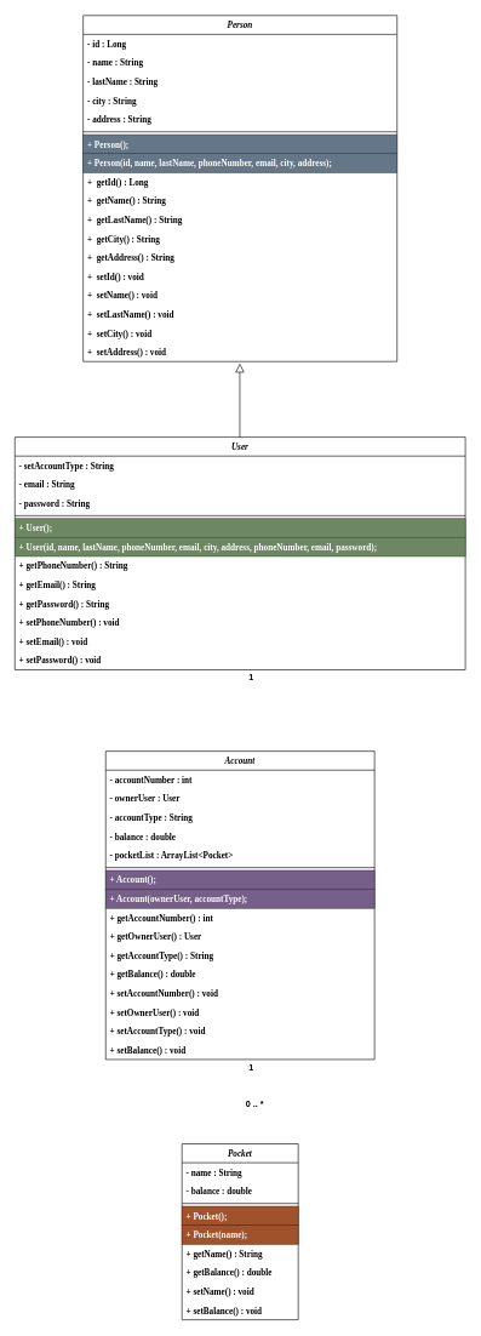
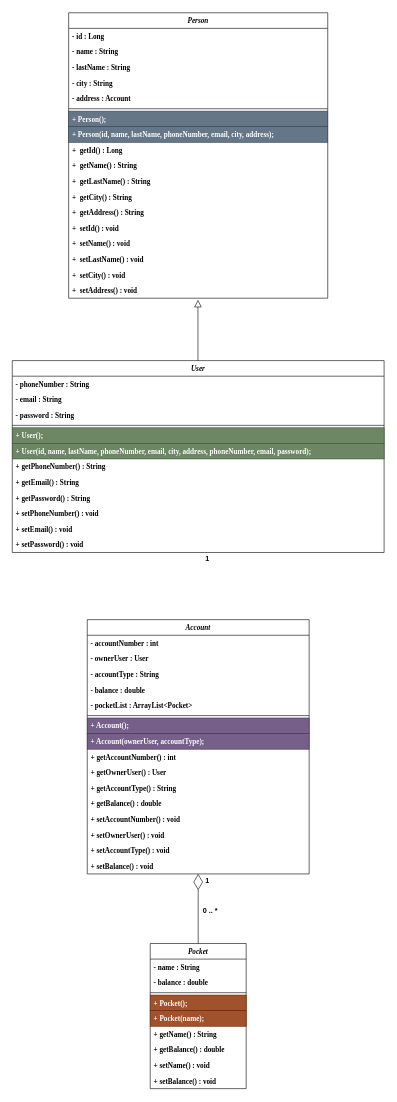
  <mxCell id="0" />
  <mxCell id="1" parent="0" />
  <mxCell id="2" value="User" style="swimlane;fontStyle=3;align=center;verticalAlign=top;childLayout=stackLayout;horizontal=1;startSize=26;horizontalStack=0;resizeParent=1;resizeLast=0;collapsible=1;marginBottom=0;rounded=0;shadow=0;strokeWidth=1;fontFamily=Georgia;" parent="1" vertex="1"><mxGeometry x="20" y="600" width="620" height="320" as="geometry"><mxRectangle x="230" y="140" width="160" height="26" as="alternateBounds" /></mxGeometry></mxCell>
- <mxCell id="3" value="- setAccountType : String" style="text;align=left;verticalAlign=top;spacingLeft=4;spacingRight=4;overflow=hidden;rotatable=0;points=[[0,0.5],[1,0.5]];portConstraint=eastwest;fontStyle=1;fontFamily=Georgia;" parent="2" vertex="1"><mxGeometry y="26" width="620" height="26" as="geometry" /></mxCell>
+ <mxCell id="3" value="- phoneNumber : String" style="text;align=left;verticalAlign=top;spacingLeft=4;spacingRight=4;overflow=hidden;rotatable=0;points=[[0,0.5],[1,0.5]];portConstraint=eastwest;fontStyle=1;fontFamily=Georgia;" parent="2" vertex="1"><mxGeometry y="26" width="620" height="26" as="geometry" /></mxCell>
  <mxCell id="4" value="- email : String" style="text;align=left;verticalAlign=top;spacingLeft=4;spacingRight=4;overflow=hidden;rotatable=0;points=[[0,0.5],[1,0.5]];portConstraint=eastwest;fontStyle=1;fontFamily=Georgia;" parent="2" vertex="1"><mxGeometry y="52" width="620" height="26" as="geometry" /></mxCell>
  <mxCell id="5" value="- password : String" style="text;align=left;verticalAlign=top;spacingLeft=4;spacingRight=4;overflow=hidden;rotatable=0;points=[[0,0.5],[1,0.5]];portConstraint=eastwest;fontStyle=1;fontFamily=Georgia;" parent="2" vertex="1"><mxGeometry y="78" width="620" height="26" as="geometry" /></mxCell>
  <mxCell id="6" value="" style="line;html=1;strokeWidth=1;align=left;verticalAlign=middle;spacingTop=-1;spacingLeft=3;spacingRight=3;rotatable=0;labelPosition=right;points=[];portConstraint=eastwest;" parent="2" vertex="1"><mxGeometry y="104" width="620" height="8" as="geometry" /></mxCell>
  <mxCell id="7" value="+ User();" style="text;align=left;verticalAlign=top;spacingLeft=4;spacingRight=4;overflow=hidden;rotatable=0;points=[[0,0.5],[1,0.5]];portConstraint=eastwest;fontStyle=1;fontFamily=Georgia;fillColor=#6d8764;strokeColor=#3A5431;fontColor=#ffffff;" parent="2" vertex="1"><mxGeometry y="112" width="620" height="26" as="geometry" /></mxCell>
  <mxCell id="8" value="+ User(id, name, lastName, phoneNumber, email, city, address, phoneNumber, email, password);" style="text;align=left;verticalAlign=top;spacingLeft=4;spacingRight=4;overflow=hidden;rotatable=0;points=[[0,0.5],[1,0.5]];portConstraint=eastwest;fontStyle=1;fontFamily=Georgia;fillColor=#6d8764;strokeColor=#3A5431;fontColor=#ffffff;" parent="2" vertex="1"><mxGeometry y="138" width="620" height="26" as="geometry" /></mxCell>
  <mxCell id="9" value="+ getPhoneNumber() : String" style="text;align=left;verticalAlign=top;spacingLeft=4;spacingRight=4;overflow=hidden;rotatable=0;points=[[0,0.5],[1,0.5]];portConstraint=eastwest;fontStyle=1;fontFamily=Georgia;" parent="2" vertex="1"><mxGeometry y="164" width="620" height="26" as="geometry" /></mxCell>
  <mxCell id="10" value="+ getEmail() : String" style="text;align=left;verticalAlign=top;spacingLeft=4;spacingRight=4;overflow=hidden;rotatable=0;points=[[0,0.5],[1,0.5]];portConstraint=eastwest;fontStyle=1;fontFamily=Georgia;" parent="2" vertex="1"><mxGeometry y="190" width="620" height="26" as="geometry" /></mxCell>
  <mxCell id="11" value="+ getPassword() : String" style="text;align=left;verticalAlign=top;spacingLeft=4;spacingRight=4;overflow=hidden;rotatable=0;points=[[0,0.5],[1,0.5]];portConstraint=eastwest;fontStyle=1;fontFamily=Georgia;" parent="2" vertex="1"><mxGeometry y="216" width="620" height="26" as="geometry" /></mxCell>
  <mxCell id="12" value="+ setPhoneNumber() : void" style="text;align=left;verticalAlign=top;spacingLeft=4;spacingRight=4;overflow=hidden;rotatable=0;points=[[0,0.5],[1,0.5]];portConstraint=eastwest;fontStyle=1;fontFamily=Georgia;" parent="2" vertex="1"><mxGeometry y="242" width="620" height="26" as="geometry" /></mxCell>
  <mxCell id="13" value="+ setEmail() : void" style="text;align=left;verticalAlign=top;spacingLeft=4;spacingRight=4;overflow=hidden;rotatable=0;points=[[0,0.5],[1,0.5]];portConstraint=eastwest;fontStyle=1;fontFamily=Georgia;" parent="2" vertex="1"><mxGeometry y="268" width="620" height="26" as="geometry" /></mxCell>
  <mxCell id="14" value="+ setPassword() : void" style="text;align=left;verticalAlign=top;spacingLeft=4;spacingRight=4;overflow=hidden;rotatable=0;points=[[0,0.5],[1,0.5]];portConstraint=eastwest;fontStyle=1;fontFamily=Georgia;" parent="2" vertex="1"><mxGeometry y="294" width="620" height="26" as="geometry" /></mxCell>
  <mxCell id="15" value="Account" style="swimlane;fontStyle=3;align=center;verticalAlign=top;childLayout=stackLayout;horizontal=1;startSize=26;horizontalStack=0;resizeParent=1;resizeLast=0;collapsible=1;marginBottom=0;rounded=0;shadow=0;strokeWidth=1;fontFamily=Georgia;" parent="1" vertex="1"><mxGeometry x="145" y="1032" width="370" height="424" as="geometry"><mxRectangle x="130" y="380" width="160" height="26" as="alternateBounds" /></mxGeometry></mxCell>
  <mxCell id="16" value="- accountNumber : int" style="text;align=left;verticalAlign=top;spacingLeft=4;spacingRight=4;overflow=hidden;rotatable=0;points=[[0,0.5],[1,0.5]];portConstraint=eastwest;fontStyle=1;fontFamily=Georgia;" parent="15" vertex="1"><mxGeometry y="26" width="370" height="26" as="geometry" /></mxCell>
  <mxCell id="17" value="- ownerUser : User" style="text;align=left;verticalAlign=top;spacingLeft=4;spacingRight=4;overflow=hidden;rotatable=0;points=[[0,0.5],[1,0.5]];portConstraint=eastwest;fontStyle=1;fontFamily=Georgia;" parent="15" vertex="1"><mxGeometry y="52" width="370" height="26" as="geometry" /></mxCell>
  <mxCell id="18" value="- accountType : String" style="text;align=left;verticalAlign=top;spacingLeft=4;spacingRight=4;overflow=hidden;rotatable=0;points=[[0,0.5],[1,0.5]];portConstraint=eastwest;fontStyle=1;fontFamily=Georgia;" parent="15" vertex="1"><mxGeometry y="78" width="370" height="26" as="geometry" /></mxCell>
  <mxCell id="19" value="- balance : double" style="text;align=left;verticalAlign=top;spacingLeft=4;spacingRight=4;overflow=hidden;rotatable=0;points=[[0,0.5],[1,0.5]];portConstraint=eastwest;fontStyle=1;fontFamily=Georgia;" parent="15" vertex="1"><mxGeometry y="104" width="370" height="26" as="geometry" /></mxCell>
  <mxCell id="20" value="- pocketList : ArrayList&lt;Pocket&gt;" style="text;align=left;verticalAlign=top;spacingLeft=4;spacingRight=4;overflow=hidden;rotatable=0;points=[[0,0.5],[1,0.5]];portConstraint=eastwest;fontStyle=1;fontFamily=Georgia;" parent="15" vertex="1"><mxGeometry y="130" width="370" height="26" as="geometry" /></mxCell>
  <mxCell id="21" value="" style="line;html=1;strokeWidth=1;align=left;verticalAlign=middle;spacingTop=-1;spacingLeft=3;spacingRight=3;rotatable=0;labelPosition=right;points=[];portConstraint=eastwest;" parent="15" vertex="1"><mxGeometry y="156" width="370" height="8" as="geometry" /></mxCell>
  <mxCell id="22" value="+ Account();" style="text;align=left;verticalAlign=top;spacingLeft=4;spacingRight=4;overflow=hidden;rotatable=0;points=[[0,0.5],[1,0.5]];portConstraint=eastwest;fontStyle=1;fontFamily=Georgia;fillColor=#76608a;strokeColor=#432D57;fontColor=#ffffff;" parent="15" vertex="1"><mxGeometry y="164" width="370" height="26" as="geometry" /></mxCell>
  <mxCell id="23" value="+ Account(ownerUser, accountType);" style="text;align=left;verticalAlign=top;spacingLeft=4;spacingRight=4;overflow=hidden;rotatable=0;points=[[0,0.5],[1,0.5]];portConstraint=eastwest;fontStyle=1;fontFamily=Georgia;fillColor=#76608a;strokeColor=#432D57;fontColor=#ffffff;" parent="15" vertex="1"><mxGeometry y="190" width="370" height="26" as="geometry" /></mxCell>
  <mxCell id="24" value="+ getAccountNumber() : int" style="text;align=left;verticalAlign=top;spacingLeft=4;spacingRight=4;overflow=hidden;rotatable=0;points=[[0,0.5],[1,0.5]];portConstraint=eastwest;fontStyle=1;fontFamily=Georgia;" parent="15" vertex="1"><mxGeometry y="216" width="370" height="26" as="geometry" /></mxCell>
  <mxCell id="25" value="+ getOwnerUser() : User" style="text;align=left;verticalAlign=top;spacingLeft=4;spacingRight=4;overflow=hidden;rotatable=0;points=[[0,0.5],[1,0.5]];portConstraint=eastwest;fontStyle=1;fontFamily=Georgia;" parent="15" vertex="1"><mxGeometry y="242" width="370" height="26" as="geometry" /></mxCell>
  <mxCell id="26" value="+ getAccountType() : String" style="text;align=left;verticalAlign=top;spacingLeft=4;spacingRight=4;overflow=hidden;rotatable=0;points=[[0,0.5],[1,0.5]];portConstraint=eastwest;fontStyle=1;fontFamily=Georgia;" parent="15" vertex="1"><mxGeometry y="268" width="370" height="26" as="geometry" /></mxCell>
  <mxCell id="27" value="+ getBalance() : double" style="text;align=left;verticalAlign=top;spacingLeft=4;spacingRight=4;overflow=hidden;rotatable=0;points=[[0,0.5],[1,0.5]];portConstraint=eastwest;fontStyle=1;fontFamily=Georgia;" parent="15" vertex="1"><mxGeometry y="294" width="370" height="26" as="geometry" /></mxCell>
  <mxCell id="28" value="+ setAccountNumber() : void" style="text;align=left;verticalAlign=top;spacingLeft=4;spacingRight=4;overflow=hidden;rotatable=0;points=[[0,0.5],[1,0.5]];portConstraint=eastwest;fontStyle=1;fontFamily=Georgia;" parent="15" vertex="1"><mxGeometry y="320" width="370" height="26" as="geometry" /></mxCell>
  <mxCell id="29" value="+ setOwnerUser() : void" style="text;align=left;verticalAlign=top;spacingLeft=4;spacingRight=4;overflow=hidden;rotatable=0;points=[[0,0.5],[1,0.5]];portConstraint=eastwest;fontStyle=1;fontFamily=Georgia;" parent="15" vertex="1"><mxGeometry y="346" width="370" height="26" as="geometry" /></mxCell>
  <mxCell id="30" value="+ setAccountType() : void" style="text;align=left;verticalAlign=top;spacingLeft=4;spacingRight=4;overflow=hidden;rotatable=0;points=[[0,0.5],[1,0.5]];portConstraint=eastwest;fontStyle=1;fontFamily=Georgia;" parent="15" vertex="1"><mxGeometry y="372" width="370" height="26" as="geometry" /></mxCell>
  <mxCell id="31" value="+ setBalance() : void" style="text;align=left;verticalAlign=top;spacingLeft=4;spacingRight=4;overflow=hidden;rotatable=0;points=[[0,0.5],[1,0.5]];portConstraint=eastwest;fontStyle=1;fontFamily=Georgia;" parent="15" vertex="1"><mxGeometry y="398" width="370" height="26" as="geometry" /></mxCell>
  <mxCell id="32" value="Person" style="swimlane;fontStyle=3;align=center;verticalAlign=top;childLayout=stackLayout;horizontal=1;startSize=26;horizontalStack=0;resizeParent=1;resizeLast=0;collapsible=1;marginBottom=0;rounded=0;shadow=0;strokeWidth=1;fontFamily=Georgia;" parent="1" vertex="1"><mxGeometry x="114" y="20" width="432" height="476" as="geometry"><mxRectangle x="550" y="140" width="160" height="26" as="alternateBounds" /></mxGeometry></mxCell>
  <mxCell id="33" value="- id : Long" style="text;align=left;verticalAlign=top;spacingLeft=4;spacingRight=4;overflow=hidden;rotatable=0;points=[[0,0.5],[1,0.5]];portConstraint=eastwest;fontStyle=1;fontFamily=Georgia;" parent="32" vertex="1"><mxGeometry y="26" width="432" height="26" as="geometry" /></mxCell>
  <mxCell id="34" value="- name : String" style="text;align=left;verticalAlign=top;spacingLeft=4;spacingRight=4;overflow=hidden;rotatable=0;points=[[0,0.5],[1,0.5]];portConstraint=eastwest;fontStyle=1;fontFamily=Georgia;" parent="32" vertex="1"><mxGeometry y="52" width="432" height="26" as="geometry" /></mxCell>
  <mxCell id="35" value="- lastName : String" style="text;align=left;verticalAlign=top;spacingLeft=4;spacingRight=4;overflow=hidden;rotatable=0;points=[[0,0.5],[1,0.5]];portConstraint=eastwest;fontStyle=1;fontFamily=Georgia;" parent="32" vertex="1"><mxGeometry y="78" width="432" height="26" as="geometry" /></mxCell>
  <mxCell id="36" value="- city : String" style="text;align=left;verticalAlign=top;spacingLeft=4;spacingRight=4;overflow=hidden;rotatable=0;points=[[0,0.5],[1,0.5]];portConstraint=eastwest;fontStyle=1;fontFamily=Georgia;" parent="32" vertex="1"><mxGeometry y="104" width="432" height="26" as="geometry" /></mxCell>
- <mxCell id="37" value="- address : String" style="text;align=left;verticalAlign=top;spacingLeft=4;spacingRight=4;overflow=hidden;rotatable=0;points=[[0,0.5],[1,0.5]];portConstraint=eastwest;fontStyle=1;fontFamily=Georgia;" parent="32" vertex="1"><mxGeometry y="130" width="432" height="26" as="geometry" /></mxCell>
+ <mxCell id="37" value="- address : Account" style="text;align=left;verticalAlign=top;spacingLeft=4;spacingRight=4;overflow=hidden;rotatable=0;points=[[0,0.5],[1,0.5]];portConstraint=eastwest;fontStyle=1;fontFamily=Georgia;" parent="32" vertex="1"><mxGeometry y="130" width="432" height="26" as="geometry" /></mxCell>
  <mxCell id="38" value="" style="line;html=1;strokeWidth=1;align=left;verticalAlign=middle;spacingTop=-1;spacingLeft=3;spacingRight=3;rotatable=0;labelPosition=right;points=[];portConstraint=eastwest;" parent="32" vertex="1"><mxGeometry y="156" width="432" height="8" as="geometry" /></mxCell>
  <mxCell id="39" value="+ Person();" style="text;align=left;verticalAlign=top;spacingLeft=4;spacingRight=4;overflow=hidden;rotatable=0;points=[[0,0.5],[1,0.5]];portConstraint=eastwest;fontStyle=1;fontFamily=Georgia;fillColor=#647687;strokeColor=#314354;fontColor=#ffffff;" parent="32" vertex="1"><mxGeometry y="164" width="432" height="26" as="geometry" /></mxCell>
  <mxCell id="40" value="+ Person(id, name, lastName, phoneNumber, email, city, address);" style="text;align=left;verticalAlign=top;spacingLeft=4;spacingRight=4;overflow=hidden;rotatable=0;points=[[0,0.5],[1,0.5]];portConstraint=eastwest;fontStyle=1;fontFamily=Georgia;fillColor=#647687;strokeColor=#314354;fontColor=#ffffff;" parent="32" vertex="1"><mxGeometry y="190" width="432" height="26" as="geometry" /></mxCell>
  <mxCell id="41" value="+  getId() : Long" style="text;align=left;verticalAlign=top;spacingLeft=4;spacingRight=4;overflow=hidden;rotatable=0;points=[[0,0.5],[1,0.5]];portConstraint=eastwest;fontStyle=1;fontFamily=Georgia;" parent="32" vertex="1"><mxGeometry y="216" width="432" height="26" as="geometry" /></mxCell>
  <mxCell id="42" value="+  getName() : String" style="text;align=left;verticalAlign=top;spacingLeft=4;spacingRight=4;overflow=hidden;rotatable=0;points=[[0,0.5],[1,0.5]];portConstraint=eastwest;fontStyle=1;fontFamily=Georgia;" parent="32" vertex="1"><mxGeometry y="242" width="432" height="26" as="geometry" /></mxCell>
  <mxCell id="43" value="+  getLastName() : String" style="text;align=left;verticalAlign=top;spacingLeft=4;spacingRight=4;overflow=hidden;rotatable=0;points=[[0,0.5],[1,0.5]];portConstraint=eastwest;fontStyle=1;fontFamily=Georgia;" parent="32" vertex="1"><mxGeometry y="268" width="432" height="26" as="geometry" /></mxCell>
  <mxCell id="44" value="+  getCity() : String" style="text;align=left;verticalAlign=top;spacingLeft=4;spacingRight=4;overflow=hidden;rotatable=0;points=[[0,0.5],[1,0.5]];portConstraint=eastwest;fontStyle=1;fontFamily=Georgia;" parent="32" vertex="1"><mxGeometry y="294" width="432" height="26" as="geometry" /></mxCell>
  <mxCell id="45" value="+  getAddress() : String" style="text;align=left;verticalAlign=top;spacingLeft=4;spacingRight=4;overflow=hidden;rotatable=0;points=[[0,0.5],[1,0.5]];portConstraint=eastwest;fontStyle=1;fontFamily=Georgia;" parent="32" vertex="1"><mxGeometry y="320" width="432" height="26" as="geometry" /></mxCell>
  <mxCell id="46" value="+  setId() : void" style="text;align=left;verticalAlign=top;spacingLeft=4;spacingRight=4;overflow=hidden;rotatable=0;points=[[0,0.5],[1,0.5]];portConstraint=eastwest;fontStyle=1;fontFamily=Georgia;" parent="32" vertex="1"><mxGeometry y="346" width="432" height="26" as="geometry" /></mxCell>
  <mxCell id="47" value="+  setName() : void" style="text;align=left;verticalAlign=top;spacingLeft=4;spacingRight=4;overflow=hidden;rotatable=0;points=[[0,0.5],[1,0.5]];portConstraint=eastwest;fontStyle=1;fontFamily=Georgia;" parent="32" vertex="1"><mxGeometry y="372" width="432" height="26" as="geometry" /></mxCell>
  <mxCell id="48" value="+  setLastName() : void" style="text;align=left;verticalAlign=top;spacingLeft=4;spacingRight=4;overflow=hidden;rotatable=0;points=[[0,0.5],[1,0.5]];portConstraint=eastwest;fontStyle=1;fontFamily=Georgia;" parent="32" vertex="1"><mxGeometry y="398" width="432" height="26" as="geometry" /></mxCell>
  <mxCell id="49" value="+  setCity() : void" style="text;align=left;verticalAlign=top;spacingLeft=4;spacingRight=4;overflow=hidden;rotatable=0;points=[[0,0.5],[1,0.5]];portConstraint=eastwest;fontStyle=1;fontFamily=Georgia;" parent="32" vertex="1"><mxGeometry y="424" width="432" height="26" as="geometry" /></mxCell>
  <mxCell id="50" value="+  setAddress() : void" style="text;align=left;verticalAlign=top;spacingLeft=4;spacingRight=4;overflow=hidden;rotatable=0;points=[[0,0.5],[1,0.5]];portConstraint=eastwest;fontStyle=1;fontFamily=Georgia;" parent="32" vertex="1"><mxGeometry y="450" width="432" height="26" as="geometry" /></mxCell>
  <mxCell id="51" value="" style="endArrow=block;endSize=10;endFill=0;shadow=0;strokeWidth=1;rounded=0;edgeStyle=elbowEdgeStyle;elbow=vertical;entryX=0.499;entryY=1.098;entryDx=0;entryDy=0;entryPerimeter=0;" parent="1" target="50" edge="1"><mxGeometry width="160" relative="1" as="geometry"><mxPoint x="329.62" y="600" as="sourcePoint" /><mxPoint x="329.62" y="539" as="targetPoint" /></mxGeometry></mxCell>
  <mxCell id="52" value="Pocket" style="swimlane;fontStyle=3;align=center;verticalAlign=top;childLayout=stackLayout;horizontal=1;startSize=26;horizontalStack=0;resizeParent=1;resizeLast=0;collapsible=1;marginBottom=0;rounded=0;shadow=0;strokeWidth=1;fontFamily=Georgia;" parent="1" vertex="1"><mxGeometry x="250" y="1572" width="160" height="242" as="geometry"><mxRectangle x="130" y="380" width="160" height="26" as="alternateBounds" /></mxGeometry></mxCell>
  <mxCell id="53" value="- name : String" style="text;align=left;verticalAlign=top;spacingLeft=4;spacingRight=4;overflow=hidden;rotatable=0;points=[[0,0.5],[1,0.5]];portConstraint=eastwest;fontStyle=1;fontFamily=Georgia;" parent="52" vertex="1"><mxGeometry y="26" width="160" height="26" as="geometry" /></mxCell>
  <mxCell id="54" value="- balance : double" style="text;align=left;verticalAlign=top;spacingLeft=4;spacingRight=4;overflow=hidden;rotatable=0;points=[[0,0.5],[1,0.5]];portConstraint=eastwest;fontStyle=1;fontFamily=Georgia;" parent="52" vertex="1"><mxGeometry y="52" width="160" height="26" as="geometry" /></mxCell>
  <mxCell id="55" value="" style="line;html=1;strokeWidth=1;align=left;verticalAlign=middle;spacingTop=-1;spacingLeft=3;spacingRight=3;rotatable=0;labelPosition=right;points=[];portConstraint=eastwest;" parent="52" vertex="1"><mxGeometry y="78" width="160" height="8" as="geometry" /></mxCell>
  <mxCell id="56" value="+ Pocket();" style="text;align=left;verticalAlign=top;spacingLeft=4;spacingRight=4;overflow=hidden;rotatable=0;points=[[0,0.5],[1,0.5]];portConstraint=eastwest;fontStyle=1;fontFamily=Georgia;fillColor=#a0522d;strokeColor=#6D1F00;fontColor=#ffffff;" parent="52" vertex="1"><mxGeometry y="86" width="160" height="26" as="geometry" /></mxCell>
  <mxCell id="57" value="+ Pocket(name);" style="text;align=left;verticalAlign=top;spacingLeft=4;spacingRight=4;overflow=hidden;rotatable=0;points=[[0,0.5],[1,0.5]];portConstraint=eastwest;fontStyle=1;fontFamily=Georgia;fillColor=#a0522d;strokeColor=#6D1F00;fontColor=#ffffff;" parent="52" vertex="1"><mxGeometry y="112" width="160" height="26" as="geometry" /></mxCell>
  <mxCell id="58" value="+ getName() : String" style="text;align=left;verticalAlign=top;spacingLeft=4;spacingRight=4;overflow=hidden;rotatable=0;points=[[0,0.5],[1,0.5]];portConstraint=eastwest;fontStyle=1;fontFamily=Georgia;" parent="52" vertex="1"><mxGeometry y="138" width="160" height="26" as="geometry" /></mxCell>
  <mxCell id="59" value="+ getBalance() : double" style="text;align=left;verticalAlign=top;spacingLeft=4;spacingRight=4;overflow=hidden;rotatable=0;points=[[0,0.5],[1,0.5]];portConstraint=eastwest;fontStyle=1;fontFamily=Georgia;" parent="52" vertex="1"><mxGeometry y="164" width="160" height="26" as="geometry" /></mxCell>
  <mxCell id="60" value="+ setName() : void" style="text;align=left;verticalAlign=top;spacingLeft=4;spacingRight=4;overflow=hidden;rotatable=0;points=[[0,0.5],[1,0.5]];portConstraint=eastwest;fontStyle=1;fontFamily=Georgia;" parent="52" vertex="1"><mxGeometry y="190" width="160" height="26" as="geometry" /></mxCell>
  <mxCell id="61" value="+ setBalance() : void" style="text;align=left;verticalAlign=top;spacingLeft=4;spacingRight=4;overflow=hidden;rotatable=0;points=[[0,0.5],[1,0.5]];portConstraint=eastwest;fontStyle=1;fontFamily=Georgia;" parent="52" vertex="1"><mxGeometry y="216" width="160" height="26" as="geometry" /></mxCell>
  <mxCell id="62" value="1" style="text;align=center;fontStyle=1;verticalAlign=middle;spacingLeft=3;spacingRight=3;strokeColor=none;rotatable=0;points=[[0,0.5],[1,0.5]];portConstraint=eastwest;html=1;" parent="1" vertex="1"><mxGeometry x="335" y="920" width="20" height="22" as="geometry" /></mxCell>
+ <mxCell id="63" value="" style="endArrow=diamondThin;endFill=0;endSize=24;html=1;rounded=0;exitX=0.5;exitY=0;exitDx=0;exitDy=0;entryX=0.5;entryY=1;entryDx=0;entryDy=0;" parent="1" source="52" target="15" edge="1"><mxGeometry width="160" relative="1" as="geometry"><mxPoint x="329.85" y="1559.31" as="sourcePoint" /><mxPoint x="330" y="1432" as="targetPoint" /></mxGeometry></mxCell>
  <mxCell id="64" value="1" style="text;align=center;fontStyle=1;verticalAlign=middle;spacingLeft=3;spacingRight=3;strokeColor=none;rotatable=0;points=[[0,0.5],[1,0.5]];portConstraint=eastwest;html=1;" parent="1" vertex="1"><mxGeometry x="335" y="1456" width="20" height="22" as="geometry" /></mxCell>
  <mxCell id="65" value="0 .. *" style="text;align=center;fontStyle=1;verticalAlign=middle;spacingLeft=3;spacingRight=3;strokeColor=none;rotatable=0;points=[[0,0.5],[1,0.5]];portConstraint=eastwest;html=1;" parent="1" vertex="1"><mxGeometry x="335" y="1507" width="30" height="20" as="geometry" /></mxCell>
